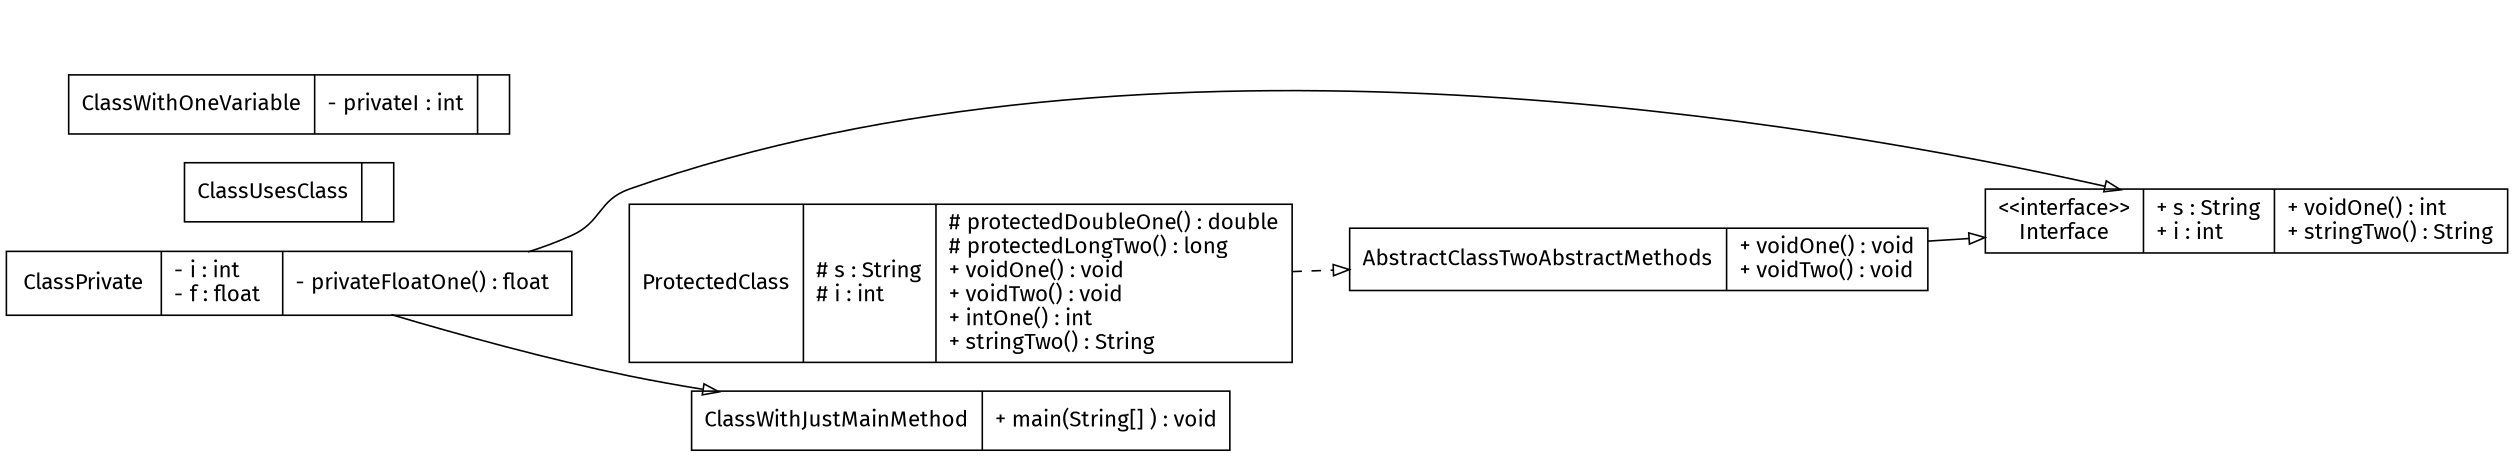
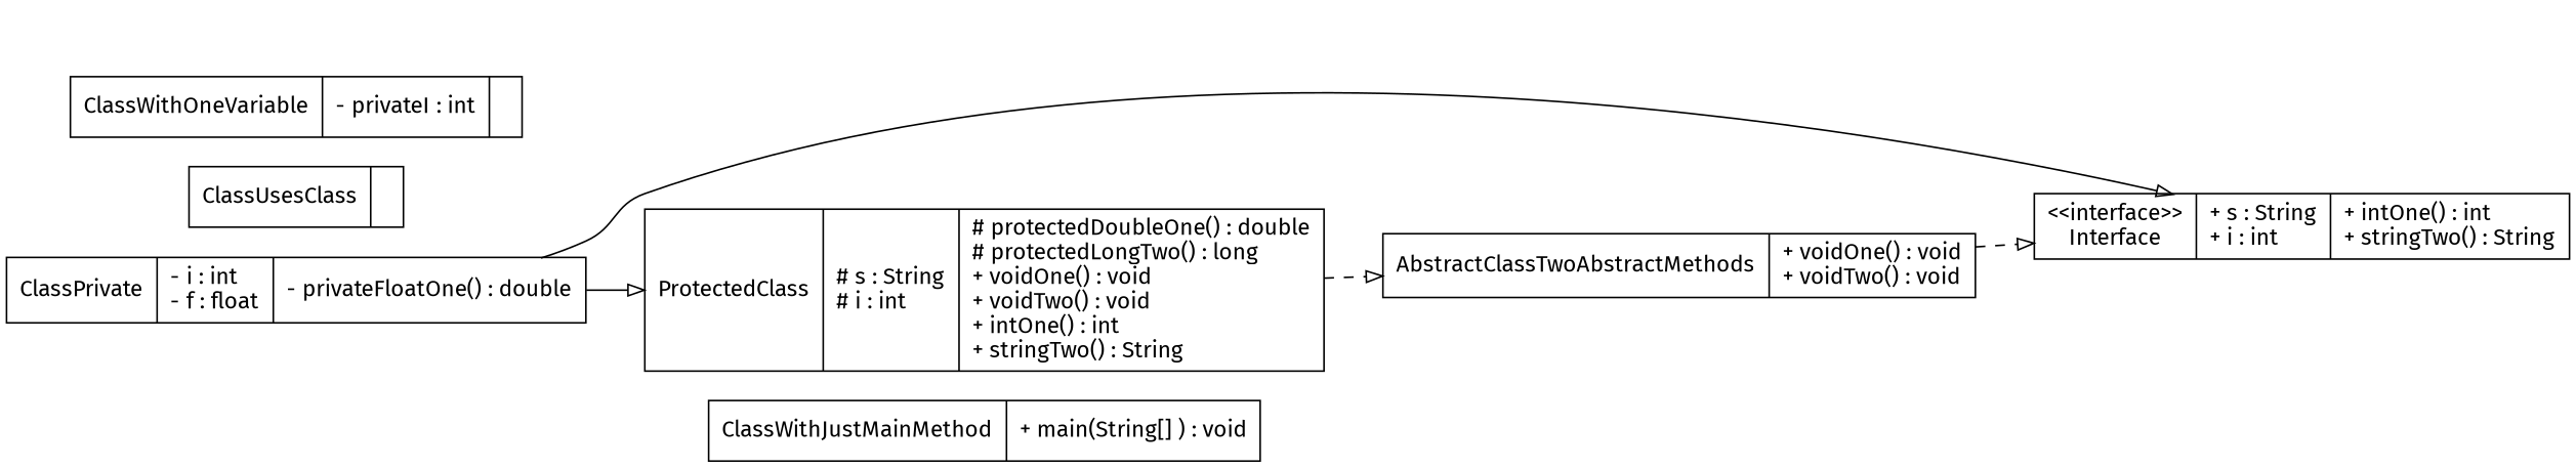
  digraph {
    fontname="Fira Sans"
    rankdir=LR
    node [fontname="Fira Sans" shape=record]
    edge [arrowhead=onormal fontname="Fira Sans" style=dashed]
    n1 [label="{AbstractClassTwoAbstractMethods| + voidOne() : void\l+ voidTwo() : void\l}"]
-   n2 [label="{\<\<interface\>\>\nInterface| + s : String\l+ i : int\l|+ voidOne() : int\l+ stringTwo() : String\l}"]
-   n3 [label="{ClassPrivate| - i : int\l- f : float\l|- privateFloatOne() : float\l}"]
+   n2 [label="{\<\<interface\>\>\nInterface| + s : String\l+ i : int\l|+ intOne() : int\l+ stringTwo() : String\l}"]
+   n3 [label="{ClassPrivate| - i : int\l- f : float\l|- privateFloatOne() : double\l}"]
    n4 [label="{ProtectedClass| # s : String\l# i : int\l|# protectedDoubleOne() : double\l# protectedLongTwo() : long\l+ voidOne() : void\l+ voidTwo() : void\l+ intOne() : int\l+ stringTwo() : String\l}"]
    n5 [label="{ClassUsesClass| }"]
    n6 [label="{ClassWithJustMainMethod| + main(String[] ) : void\l}"]
    n7 [label="{ClassWithOneVariable| - privateI : int\l|}"]
-   n1 -> n2 [style=solid]
+   n1 -> n2
    n3 -> n2 [style=solid]
-   n3 -> n6 [style=""]
+   n3 -> n4 [style=""]
    n4 -> n1
  }
